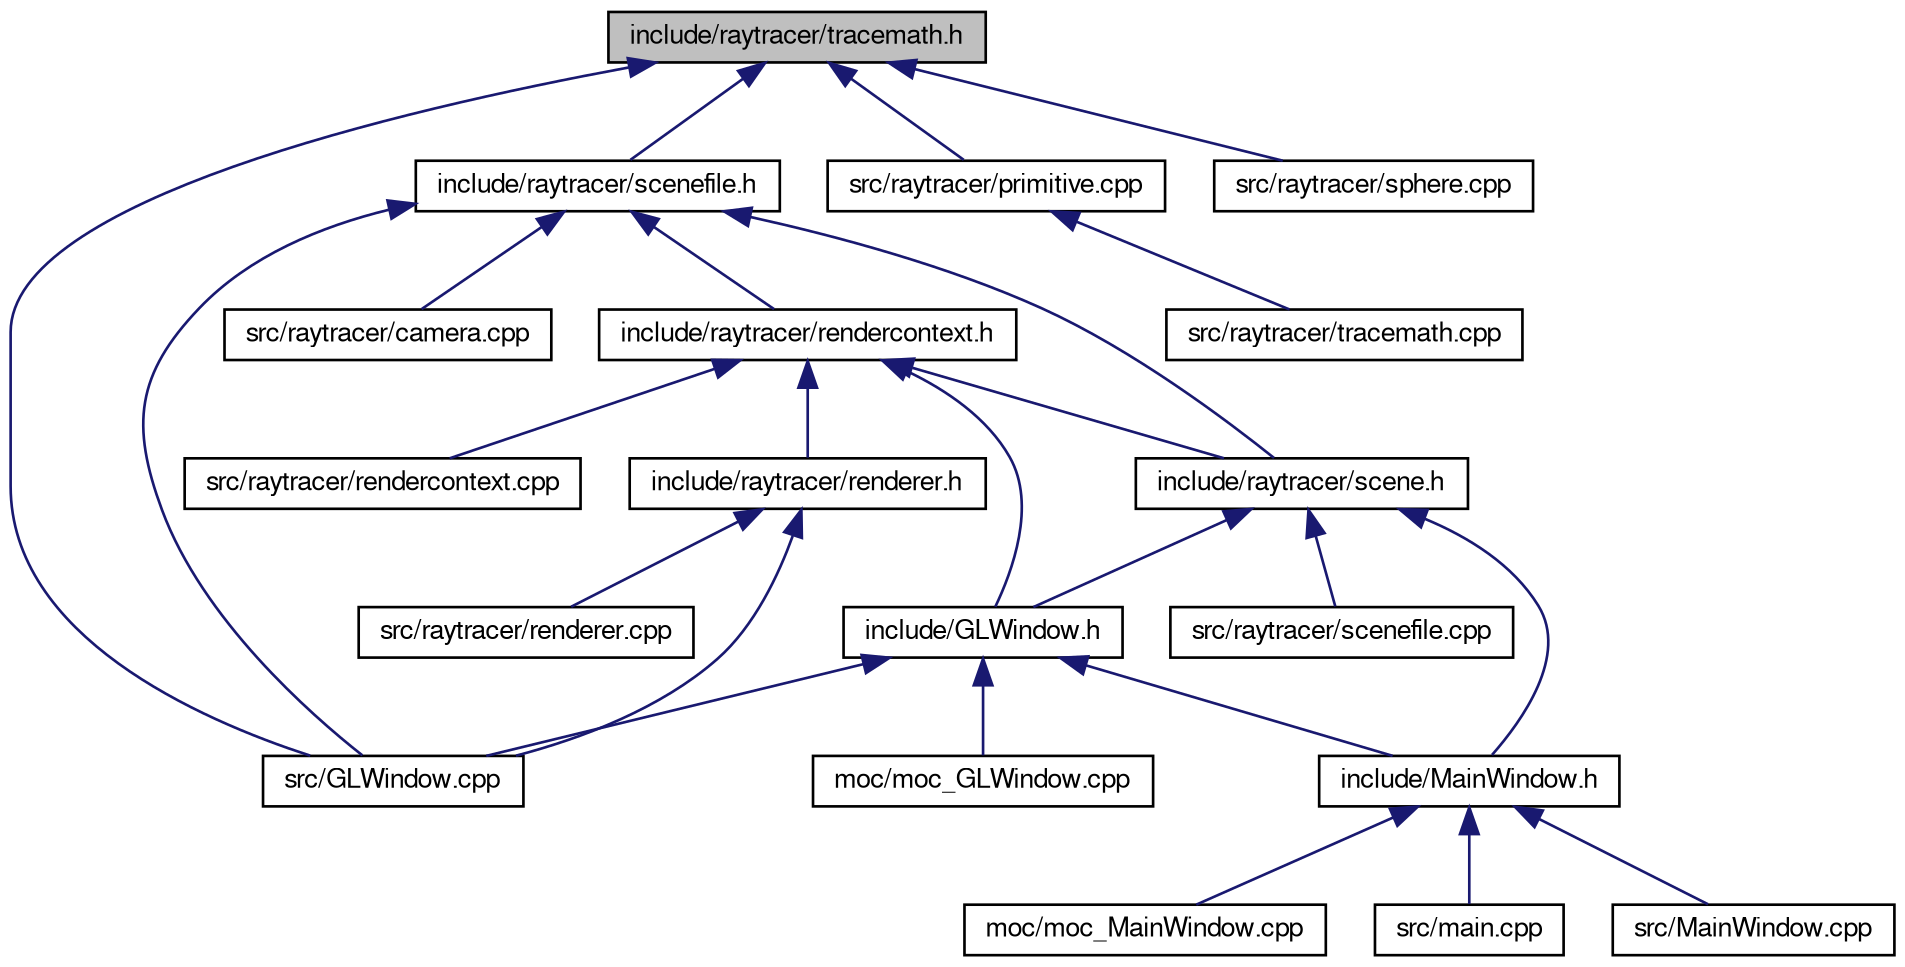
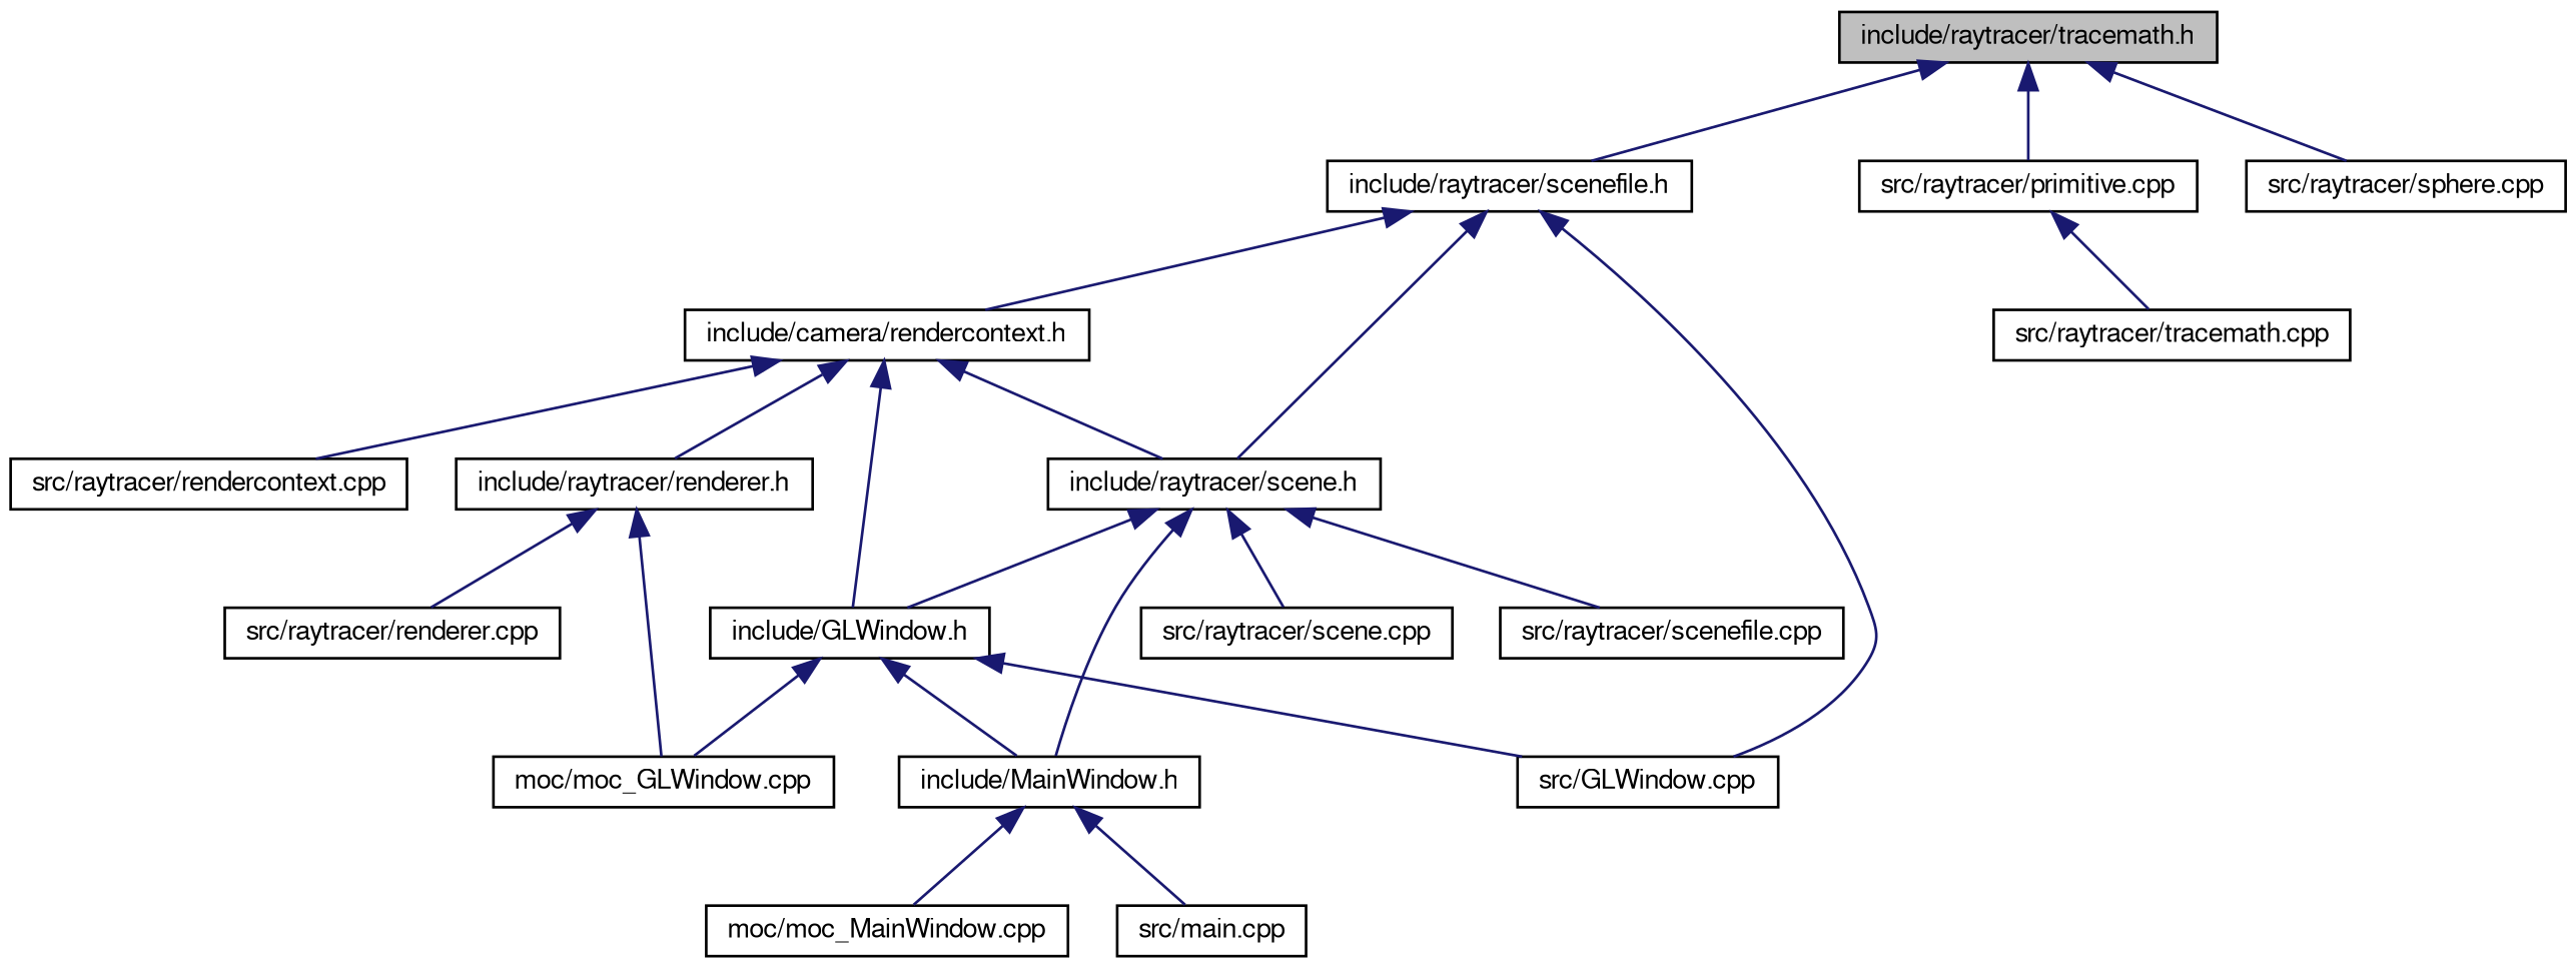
  digraph {
    node [color=black fillcolor=white fontname=FreeSans fontsize=10 shape=record style=filled]
    edge [color=midnightblue dir=back fontname=FreeSans fontsize=10 labelfontname=FreeSans labelfontsize=10 style=solid]
    n1 [fillcolor=grey75 fontcolor=black height=0.2 label="include/raytracer/tracemath.h" width=0.4]
    n2 [height=0.2 label="include/raytracer/scenefile.h" width=0.4]
    n3 [height=0.2 label="src/GLWindow.cpp" width=0.4]
    n4 [height=0.2 label="src/raytracer/primitive.cpp" width=0.4]
    n5 [height=0.2 label="src/raytracer/sphere.cpp" width=0.4]
    n6 [height=0.2 label="include/raytracer/scene.h" width=0.4]
-   n7 [height=0.2 label="include/raytracer/rendercontext.h" width=0.4]
-   n8 [height=0.2 label="src/raytracer/camera.cpp" width=0.4]
+   n7 [height=0.2 label="include/camera/rendercontext.h" width=0.4]
    n9 [height=0.2 label="src/raytracer/tracemath.cpp" width=0.4]
    n10 [height=0.2 label="include/GLWindow.h" width=0.4]
    n11 [height=0.2 label="include/MainWindow.h" width=0.4]
+   n12 [height=0.2 label="src/raytracer/scene.cpp" width=0.4]
    n13 [height=0.2 label="src/raytracer/scenefile.cpp" width=0.4]
    n14 [height=0.2 label="include/raytracer/renderer.h" width=0.4]
    n15 [height=0.2 label="src/raytracer/rendercontext.cpp" width=0.4]
    n16 [height=0.2 label="moc/moc_GLWindow.cpp" width=0.4]
    n17 [height=0.2 label="moc/moc_MainWindow.cpp" width=0.4]
    n18 [height=0.2 label="src/main.cpp" width=0.4]
-   n19 [height=0.2 label="src/MainWindow.cpp" width=0.4]
    n20 [height=0.2 label="src/raytracer/renderer.cpp" width=0.4]
    n1 -> n2
-   n1 -> n3
    n1 -> n4
    n1 -> n5
    n2 -> n3
    n2 -> n6
    n2 -> n7
-   n2 -> n8
    n4 -> n9
    n6 -> n10
    n6 -> n11
+   n6 -> n12
    n6 -> n13
    n7 -> n6
    n7 -> n10
    n7 -> n14
    n7 -> n15
    n10 -> n3
    n10 -> n11
    n10 -> n16
    n11 -> n17
    n11 -> n18
-   n11 -> n19
-   n14 -> n3
+   n14 -> n16
    n14 -> n20
  }
